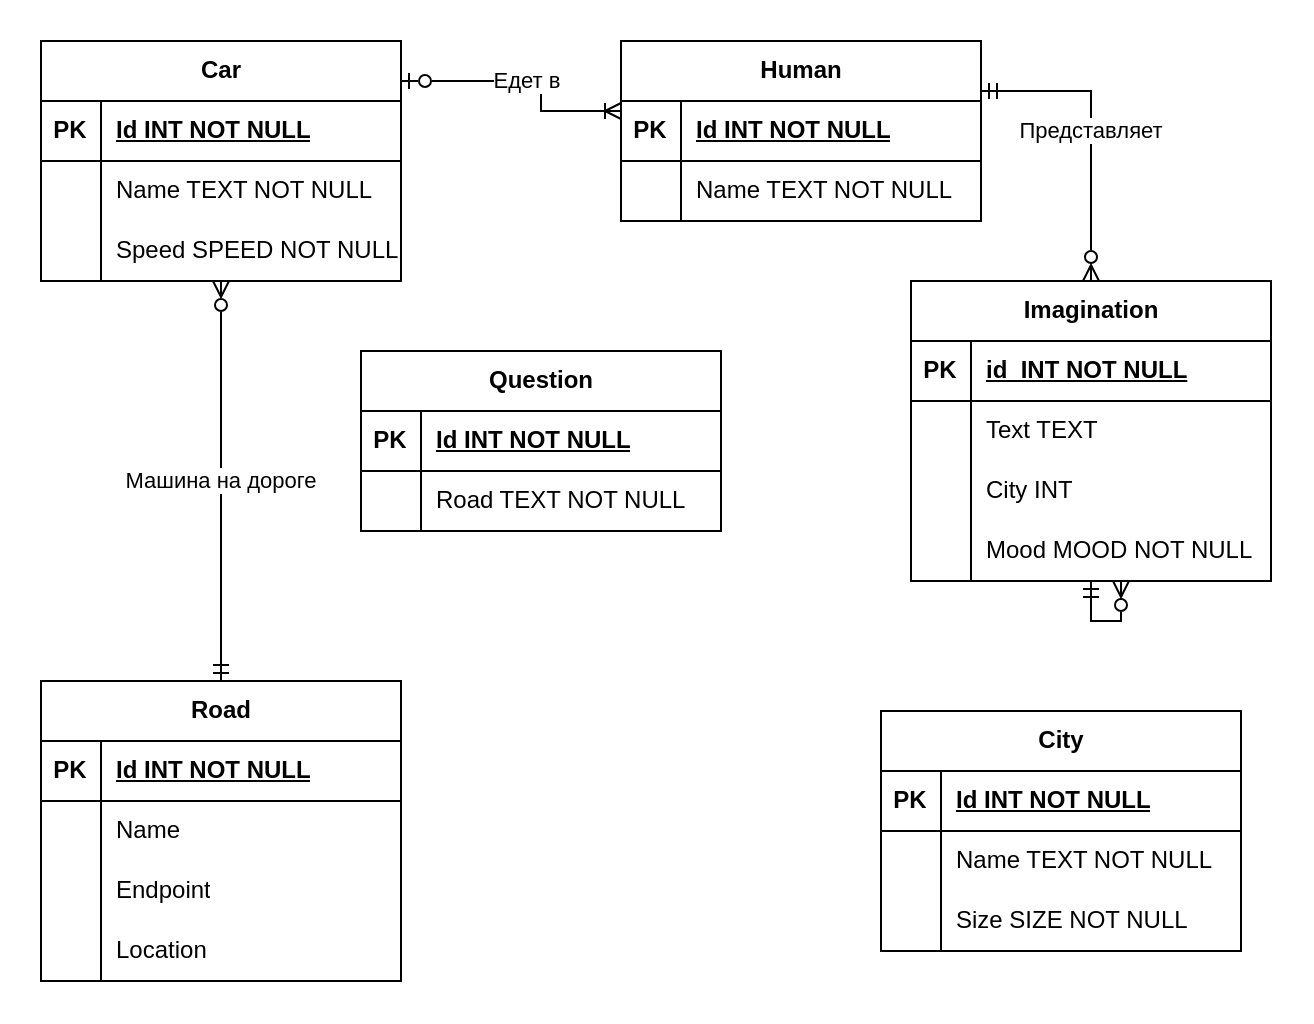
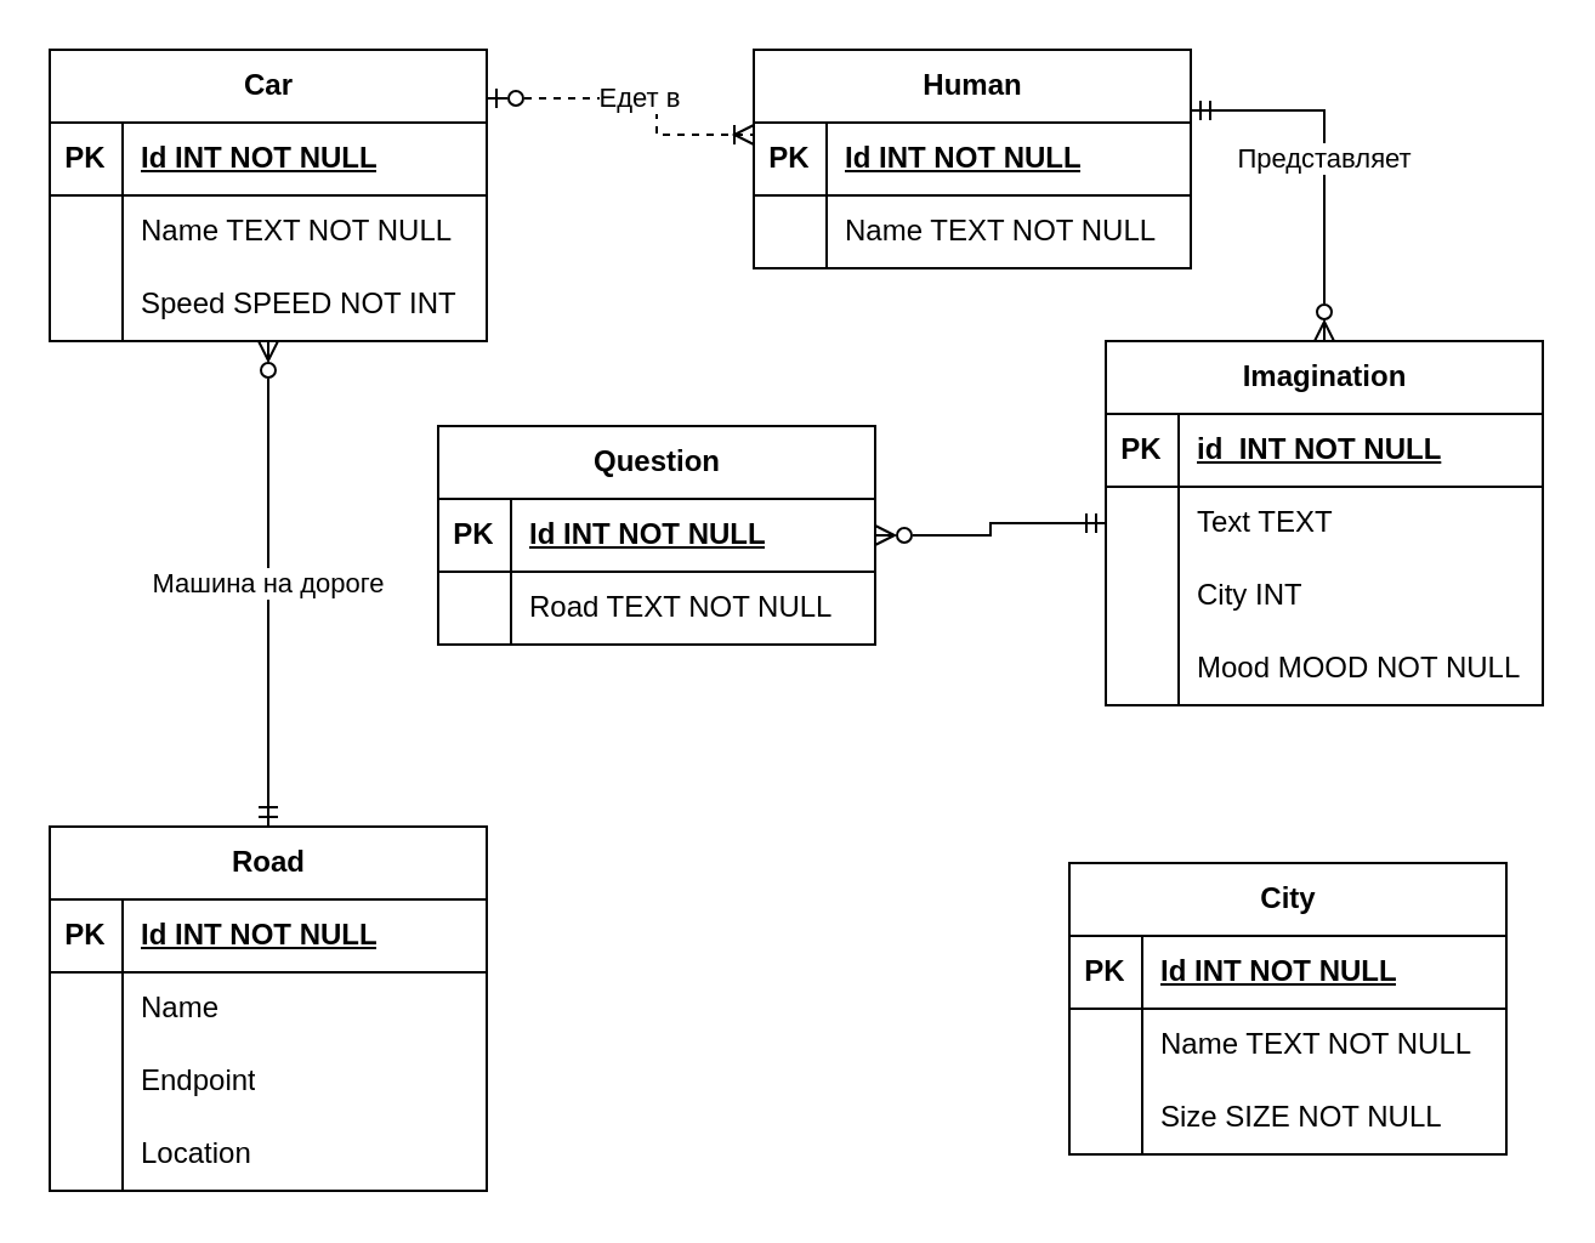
  <mxCell id="0" />
  <mxCell id="1" parent="0" />
- <mxCell id="2" value="" style="edgeStyle=orthogonalEdgeStyle;rounded=0;orthogonalLoop=1;jettySize=auto;html=1;startArrow=ERmandOne;startFill=0;endArrow=ERzeroToMany;endFill=0;" edge="1" parent="1" source="13" target="25"><mxGeometry x="0.004" relative="1" as="geometry"><mxPoint as="offset" /><mxPoint x="315" y="215" as="targetPoint" /></mxGeometry></mxCell>
+ <mxCell id="2" value="" style="edgeStyle=orthogonalEdgeStyle;rounded=0;orthogonalLoop=1;jettySize=auto;html=1;startArrow=ERmandOne;startFill=0;endArrow=ERzeroToMany;endFill=0;" edge="1" parent="1" source="13" target="59"><mxGeometry x="0.004" relative="1" as="geometry"><mxPoint as="offset" /><mxPoint x="315" y="215" as="targetPoint" /></mxGeometry></mxCell>
  <mxCell id="3" value="Машина на дороге" style="edgeStyle=orthogonalEdgeStyle;rounded=0;jumpStyle=none;orthogonalLoop=1;jettySize=auto;html=1;startArrow=ERmandOne;startFill=0;endArrow=ERzeroToMany;endFill=0;" edge="1" parent="1" source="36" target="49"><mxGeometry relative="1" as="geometry"><mxPoint x="205" y="350" as="sourcePoint" /><Array as="points" /></mxGeometry></mxCell>
  <mxCell id="4" value="Представляет" style="edgeStyle=orthogonalEdgeStyle;rounded=0;jumpStyle=none;orthogonalLoop=1;jettySize=auto;html=1;startArrow=ERzeroToMany;startFill=0;endArrow=ERmandOne;endFill=0;" edge="1" parent="1" source="13" target="6"><mxGeometry relative="1" as="geometry"><mxPoint x="595" y="280" as="sourcePoint" /><mxPoint x="475" y="140" as="targetPoint" /><Array as="points"><mxPoint x="545" y="230" /><mxPoint x="545" y="45" /></Array></mxGeometry></mxCell>
- <mxCell id="5" value="Едет в" style="edgeStyle=orthogonalEdgeStyle;rounded=0;jumpStyle=none;orthogonalLoop=1;jettySize=auto;html=1;startArrow=ERzeroToOne;startFill=0;endArrow=ERoneToMany;endFill=0;" edge="1" parent="1" source="49" target="6"><mxGeometry relative="1" as="geometry"><mxPoint x="205" y="160" as="sourcePoint" /><mxPoint x="290" y="-15" as="targetPoint" /><Array as="points"><mxPoint x="270" y="40" /><mxPoint x="270" y="55" /></Array></mxGeometry></mxCell>
+ <mxCell id="5" value="Едет в" style="edgeStyle=orthogonalEdgeStyle;rounded=0;jumpStyle=none;orthogonalLoop=1;jettySize=auto;html=1;startArrow=ERzeroToOne;startFill=0;endArrow=ERoneToMany;endFill=0;dashed=1;" edge="1" parent="1" source="49" target="6"><mxGeometry relative="1" as="geometry"><mxPoint x="205" y="160" as="sourcePoint" /><mxPoint x="290" y="-15" as="targetPoint" /><Array as="points"><mxPoint x="270" y="40" /><mxPoint x="270" y="55" /></Array></mxGeometry></mxCell>
  <mxCell id="6" value="Human" style="shape=table;startSize=30;container=1;collapsible=1;childLayout=tableLayout;fixedRows=1;rowLines=0;fontStyle=1;align=center;resizeLast=1;html=1;" vertex="1" parent="1"><mxGeometry x="310" y="20" width="180" height="90" as="geometry" /></mxCell>
  <mxCell id="7" value="" style="shape=tableRow;horizontal=0;startSize=0;swimlaneHead=0;swimlaneBody=0;fillColor=none;collapsible=0;dropTarget=0;points=[[0,0.5],[1,0.5]];portConstraint=eastwest;top=0;left=0;right=0;bottom=1;" vertex="1" parent="6"><mxGeometry y="30" width="180" height="30" as="geometry" /></mxCell>
  <mxCell id="8" value="PK" style="shape=partialRectangle;connectable=0;fillColor=none;top=0;left=0;bottom=0;right=0;fontStyle=1;overflow=hidden;whiteSpace=wrap;html=1;" vertex="1" parent="7"><mxGeometry width="30" height="30" as="geometry"><mxRectangle width="30" height="30" as="alternateBounds" /></mxGeometry></mxCell>
  <mxCell id="9" value="Id INT NOT NULL" style="shape=partialRectangle;connectable=0;fillColor=none;top=0;left=0;bottom=0;right=0;align=left;spacingLeft=6;fontStyle=5;overflow=hidden;whiteSpace=wrap;html=1;" vertex="1" parent="7"><mxGeometry x="30" width="150" height="30" as="geometry"><mxRectangle width="150" height="30" as="alternateBounds" /></mxGeometry></mxCell>
  <mxCell id="10" value="" style="shape=tableRow;horizontal=0;startSize=0;swimlaneHead=0;swimlaneBody=0;fillColor=none;collapsible=0;dropTarget=0;points=[[0,0.5],[1,0.5]];portConstraint=eastwest;top=0;left=0;right=0;bottom=0;" vertex="1" parent="6"><mxGeometry y="60" width="180" height="30" as="geometry" /></mxCell>
  <mxCell id="11" value="" style="shape=partialRectangle;connectable=0;fillColor=none;top=0;left=0;bottom=0;right=0;editable=1;overflow=hidden;whiteSpace=wrap;html=1;" vertex="1" parent="10"><mxGeometry width="30" height="30" as="geometry"><mxRectangle width="30" height="30" as="alternateBounds" /></mxGeometry></mxCell>
  <mxCell id="12" value="Name TEXT NOT NULL" style="shape=partialRectangle;connectable=0;fillColor=none;top=0;left=0;bottom=0;right=0;align=left;spacingLeft=6;overflow=hidden;whiteSpace=wrap;html=1;" vertex="1" parent="10"><mxGeometry x="30" width="150" height="30" as="geometry"><mxRectangle width="150" height="30" as="alternateBounds" /></mxGeometry></mxCell>
  <mxCell id="13" value="Imagination" style="shape=table;startSize=30;container=1;collapsible=1;childLayout=tableLayout;fixedRows=1;rowLines=0;fontStyle=1;align=center;resizeLast=1;html=1;" vertex="1" parent="1"><mxGeometry x="455" y="140" width="180" height="150" as="geometry" /></mxCell>
  <mxCell id="14" value="" style="shape=tableRow;horizontal=0;startSize=0;swimlaneHead=0;swimlaneBody=0;fillColor=none;collapsible=0;dropTarget=0;points=[[0,0.5],[1,0.5]];portConstraint=eastwest;top=0;left=0;right=0;bottom=1;" vertex="1" parent="13"><mxGeometry y="30" width="180" height="30" as="geometry" /></mxCell>
  <mxCell id="15" value="PK" style="shape=partialRectangle;connectable=0;fillColor=none;top=0;left=0;bottom=0;right=0;fontStyle=1;overflow=hidden;whiteSpace=wrap;html=1;" vertex="1" parent="14"><mxGeometry width="30" height="30" as="geometry"><mxRectangle width="30" height="30" as="alternateBounds" /></mxGeometry></mxCell>
  <mxCell id="16" value="id&amp;nbsp; INT NOT NULL" style="shape=partialRectangle;connectable=0;fillColor=none;top=0;left=0;bottom=0;right=0;align=left;spacingLeft=6;fontStyle=5;overflow=hidden;whiteSpace=wrap;html=1;" vertex="1" parent="14"><mxGeometry x="30" width="150" height="30" as="geometry"><mxRectangle width="150" height="30" as="alternateBounds" /></mxGeometry></mxCell>
  <mxCell id="17" value="" style="shape=tableRow;horizontal=0;startSize=0;swimlaneHead=0;swimlaneBody=0;fillColor=none;collapsible=0;dropTarget=0;points=[[0,0.5],[1,0.5]];portConstraint=eastwest;top=0;left=0;right=0;bottom=0;" vertex="1" parent="13"><mxGeometry y="60" width="180" height="30" as="geometry" /></mxCell>
  <mxCell id="18" value="" style="shape=partialRectangle;connectable=0;fillColor=none;top=0;left=0;bottom=0;right=0;editable=1;overflow=hidden;whiteSpace=wrap;html=1;" vertex="1" parent="17"><mxGeometry width="30" height="30" as="geometry"><mxRectangle width="30" height="30" as="alternateBounds" /></mxGeometry></mxCell>
  <mxCell id="19" value="Text TEXT" style="shape=partialRectangle;connectable=0;fillColor=none;top=0;left=0;bottom=0;right=0;align=left;spacingLeft=6;overflow=hidden;whiteSpace=wrap;html=1;" vertex="1" parent="17"><mxGeometry x="30" width="150" height="30" as="geometry"><mxRectangle width="150" height="30" as="alternateBounds" /></mxGeometry></mxCell>
  <mxCell id="20" value="" style="shape=tableRow;horizontal=0;startSize=0;swimlaneHead=0;swimlaneBody=0;fillColor=none;collapsible=0;dropTarget=0;points=[[0,0.5],[1,0.5]];portConstraint=eastwest;top=0;left=0;right=0;bottom=0;" vertex="1" parent="13"><mxGeometry y="90" width="180" height="30" as="geometry" /></mxCell>
  <mxCell id="21" value="" style="shape=partialRectangle;connectable=0;fillColor=none;top=0;left=0;bottom=0;right=0;editable=1;overflow=hidden;whiteSpace=wrap;html=1;" vertex="1" parent="20"><mxGeometry width="30" height="30" as="geometry"><mxRectangle width="30" height="30" as="alternateBounds" /></mxGeometry></mxCell>
  <mxCell id="22" value="City INT" style="shape=partialRectangle;connectable=0;fillColor=none;top=0;left=0;bottom=0;right=0;align=left;spacingLeft=6;overflow=hidden;whiteSpace=wrap;html=1;" vertex="1" parent="20"><mxGeometry x="30" width="150" height="30" as="geometry"><mxRectangle width="150" height="30" as="alternateBounds" /></mxGeometry></mxCell>
  <mxCell id="23" value="" style="shape=tableRow;horizontal=0;startSize=0;swimlaneHead=0;swimlaneBody=0;fillColor=none;collapsible=0;dropTarget=0;points=[[0,0.5],[1,0.5]];portConstraint=eastwest;top=0;left=0;right=0;bottom=0;" vertex="1" parent="13"><mxGeometry y="120" width="180" height="30" as="geometry" /></mxCell>
  <mxCell id="24" value="" style="shape=partialRectangle;connectable=0;fillColor=none;top=0;left=0;bottom=0;right=0;editable=1;overflow=hidden;whiteSpace=wrap;html=1;" vertex="1" parent="23"><mxGeometry width="30" height="30" as="geometry"><mxRectangle width="30" height="30" as="alternateBounds" /></mxGeometry></mxCell>
  <mxCell id="25" value="Mood MOOD NOT NULL" style="shape=partialRectangle;connectable=0;fillColor=none;top=0;left=0;bottom=0;right=0;align=left;spacingLeft=6;overflow=hidden;whiteSpace=wrap;html=1;" vertex="1" parent="23"><mxGeometry x="30" width="150" height="30" as="geometry"><mxRectangle width="150" height="30" as="alternateBounds" /></mxGeometry></mxCell>
  <mxCell id="26" value="City" style="shape=table;startSize=30;container=1;collapsible=1;childLayout=tableLayout;fixedRows=1;rowLines=0;fontStyle=1;align=center;resizeLast=1;html=1;" vertex="1" parent="1"><mxGeometry x="440" y="355" width="180" height="120" as="geometry" /></mxCell>
  <mxCell id="27" value="" style="shape=tableRow;horizontal=0;startSize=0;swimlaneHead=0;swimlaneBody=0;fillColor=none;collapsible=0;dropTarget=0;points=[[0,0.5],[1,0.5]];portConstraint=eastwest;top=0;left=0;right=0;bottom=1;" vertex="1" parent="26"><mxGeometry y="30" width="180" height="30" as="geometry" /></mxCell>
  <mxCell id="28" value="PK" style="shape=partialRectangle;connectable=0;fillColor=none;top=0;left=0;bottom=0;right=0;fontStyle=1;overflow=hidden;whiteSpace=wrap;html=1;" vertex="1" parent="27"><mxGeometry width="30" height="30" as="geometry"><mxRectangle width="30" height="30" as="alternateBounds" /></mxGeometry></mxCell>
  <mxCell id="29" value="Id INT NOT NULL" style="shape=partialRectangle;connectable=0;fillColor=none;top=0;left=0;bottom=0;right=0;align=left;spacingLeft=6;fontStyle=5;overflow=hidden;whiteSpace=wrap;html=1;" vertex="1" parent="27"><mxGeometry x="30" width="150" height="30" as="geometry"><mxRectangle width="150" height="30" as="alternateBounds" /></mxGeometry></mxCell>
  <mxCell id="30" value="" style="shape=tableRow;horizontal=0;startSize=0;swimlaneHead=0;swimlaneBody=0;fillColor=none;collapsible=0;dropTarget=0;points=[[0,0.5],[1,0.5]];portConstraint=eastwest;top=0;left=0;right=0;bottom=0;" vertex="1" parent="26"><mxGeometry y="60" width="180" height="30" as="geometry" /></mxCell>
  <mxCell id="31" value="&lt;span style=&quot;white-space: pre;&quot;&gt; &lt;/span&gt;" style="shape=partialRectangle;connectable=0;fillColor=none;top=0;left=0;bottom=0;right=0;editable=1;overflow=hidden;whiteSpace=wrap;html=1;" vertex="1" parent="30"><mxGeometry width="30" height="30" as="geometry"><mxRectangle width="30" height="30" as="alternateBounds" /></mxGeometry></mxCell>
  <mxCell id="32" value="Name TEXT NOT NULL" style="shape=partialRectangle;connectable=0;fillColor=none;top=0;left=0;bottom=0;right=0;align=left;spacingLeft=6;overflow=hidden;whiteSpace=wrap;html=1;" vertex="1" parent="30"><mxGeometry x="30" width="150" height="30" as="geometry"><mxRectangle width="150" height="30" as="alternateBounds" /></mxGeometry></mxCell>
  <mxCell id="33" value="" style="shape=tableRow;horizontal=0;startSize=0;swimlaneHead=0;swimlaneBody=0;fillColor=none;collapsible=0;dropTarget=0;points=[[0,0.5],[1,0.5]];portConstraint=eastwest;top=0;left=0;right=0;bottom=0;" vertex="1" parent="26"><mxGeometry y="90" width="180" height="30" as="geometry" /></mxCell>
  <mxCell id="34" value="" style="shape=partialRectangle;connectable=0;fillColor=none;top=0;left=0;bottom=0;right=0;editable=1;overflow=hidden;whiteSpace=wrap;html=1;" vertex="1" parent="33"><mxGeometry width="30" height="30" as="geometry"><mxRectangle width="30" height="30" as="alternateBounds" /></mxGeometry></mxCell>
  <mxCell id="35" value="Size SIZE NOT NULL" style="shape=partialRectangle;connectable=0;fillColor=none;top=0;left=0;bottom=0;right=0;align=left;spacingLeft=6;overflow=hidden;whiteSpace=wrap;html=1;" vertex="1" parent="33"><mxGeometry x="30" width="150" height="30" as="geometry"><mxRectangle width="150" height="30" as="alternateBounds" /></mxGeometry></mxCell>
  <mxCell id="36" value="Road" style="shape=table;startSize=30;container=1;collapsible=1;childLayout=tableLayout;fixedRows=1;rowLines=0;fontStyle=1;align=center;resizeLast=1;html=1;" vertex="1" parent="1"><mxGeometry x="20" y="340" width="180" height="150" as="geometry" /></mxCell>
  <mxCell id="37" value="" style="shape=tableRow;horizontal=0;startSize=0;swimlaneHead=0;swimlaneBody=0;fillColor=none;collapsible=0;dropTarget=0;points=[[0,0.5],[1,0.5]];portConstraint=eastwest;top=0;left=0;right=0;bottom=1;" vertex="1" parent="36"><mxGeometry y="30" width="180" height="30" as="geometry" /></mxCell>
  <mxCell id="38" value="PK" style="shape=partialRectangle;connectable=0;fillColor=none;top=0;left=0;bottom=0;right=0;fontStyle=1;overflow=hidden;whiteSpace=wrap;html=1;" vertex="1" parent="37"><mxGeometry width="30" height="30" as="geometry"><mxRectangle width="30" height="30" as="alternateBounds" /></mxGeometry></mxCell>
  <mxCell id="39" value="Id INT NOT NULL" style="shape=partialRectangle;connectable=0;fillColor=none;top=0;left=0;bottom=0;right=0;align=left;spacingLeft=6;fontStyle=5;overflow=hidden;whiteSpace=wrap;html=1;" vertex="1" parent="37"><mxGeometry x="30" width="150" height="30" as="geometry"><mxRectangle width="150" height="30" as="alternateBounds" /></mxGeometry></mxCell>
  <mxCell id="40" value="" style="shape=tableRow;horizontal=0;startSize=0;swimlaneHead=0;swimlaneBody=0;fillColor=none;collapsible=0;dropTarget=0;points=[[0,0.5],[1,0.5]];portConstraint=eastwest;top=0;left=0;right=0;bottom=0;" vertex="1" parent="36"><mxGeometry y="60" width="180" height="30" as="geometry" /></mxCell>
  <mxCell id="41" value="" style="shape=partialRectangle;connectable=0;fillColor=none;top=0;left=0;bottom=0;right=0;editable=1;overflow=hidden;whiteSpace=wrap;html=1;" vertex="1" parent="40"><mxGeometry width="30" height="30" as="geometry"><mxRectangle width="30" height="30" as="alternateBounds" /></mxGeometry></mxCell>
  <mxCell id="42" value="Name" style="shape=partialRectangle;connectable=0;fillColor=none;top=0;left=0;bottom=0;right=0;align=left;spacingLeft=6;overflow=hidden;whiteSpace=wrap;html=1;" vertex="1" parent="40"><mxGeometry x="30" width="150" height="30" as="geometry"><mxRectangle width="150" height="30" as="alternateBounds" /></mxGeometry></mxCell>
  <mxCell id="43" value="" style="shape=tableRow;horizontal=0;startSize=0;swimlaneHead=0;swimlaneBody=0;fillColor=none;collapsible=0;dropTarget=0;points=[[0,0.5],[1,0.5]];portConstraint=eastwest;top=0;left=0;right=0;bottom=0;" vertex="1" parent="36"><mxGeometry y="90" width="180" height="30" as="geometry" /></mxCell>
  <mxCell id="44" value="" style="shape=partialRectangle;connectable=0;fillColor=none;top=0;left=0;bottom=0;right=0;editable=1;overflow=hidden;whiteSpace=wrap;html=1;" vertex="1" parent="43"><mxGeometry width="30" height="30" as="geometry"><mxRectangle width="30" height="30" as="alternateBounds" /></mxGeometry></mxCell>
  <mxCell id="45" value="Endpoint" style="shape=partialRectangle;connectable=0;fillColor=none;top=0;left=0;bottom=0;right=0;align=left;spacingLeft=6;overflow=hidden;whiteSpace=wrap;html=1;" vertex="1" parent="43"><mxGeometry x="30" width="150" height="30" as="geometry"><mxRectangle width="150" height="30" as="alternateBounds" /></mxGeometry></mxCell>
  <mxCell id="46" value="" style="shape=tableRow;horizontal=0;startSize=0;swimlaneHead=0;swimlaneBody=0;fillColor=none;collapsible=0;dropTarget=0;points=[[0,0.5],[1,0.5]];portConstraint=eastwest;top=0;left=0;right=0;bottom=0;" vertex="1" parent="36"><mxGeometry y="120" width="180" height="30" as="geometry" /></mxCell>
  <mxCell id="47" value="" style="shape=partialRectangle;connectable=0;fillColor=none;top=0;left=0;bottom=0;right=0;editable=1;overflow=hidden;whiteSpace=wrap;html=1;" vertex="1" parent="46"><mxGeometry width="30" height="30" as="geometry"><mxRectangle width="30" height="30" as="alternateBounds" /></mxGeometry></mxCell>
  <mxCell id="48" value="Location" style="shape=partialRectangle;connectable=0;fillColor=none;top=0;left=0;bottom=0;right=0;align=left;spacingLeft=6;overflow=hidden;whiteSpace=wrap;html=1;" vertex="1" parent="46"><mxGeometry x="30" width="150" height="30" as="geometry"><mxRectangle width="150" height="30" as="alternateBounds" /></mxGeometry></mxCell>
  <mxCell id="49" value="Car" style="shape=table;startSize=30;container=1;collapsible=1;childLayout=tableLayout;fixedRows=1;rowLines=0;fontStyle=1;align=center;resizeLast=1;html=1;" vertex="1" parent="1"><mxGeometry x="20" y="20" width="180" height="120" as="geometry" /></mxCell>
  <mxCell id="50" value="" style="shape=tableRow;horizontal=0;startSize=0;swimlaneHead=0;swimlaneBody=0;fillColor=none;collapsible=0;dropTarget=0;points=[[0,0.5],[1,0.5]];portConstraint=eastwest;top=0;left=0;right=0;bottom=1;" vertex="1" parent="49"><mxGeometry y="30" width="180" height="30" as="geometry" /></mxCell>
  <mxCell id="51" value="PK" style="shape=partialRectangle;connectable=0;fillColor=none;top=0;left=0;bottom=0;right=0;fontStyle=1;overflow=hidden;whiteSpace=wrap;html=1;" vertex="1" parent="50"><mxGeometry width="30" height="30" as="geometry"><mxRectangle width="30" height="30" as="alternateBounds" /></mxGeometry></mxCell>
  <mxCell id="52" value="Id INT NOT NULL" style="shape=partialRectangle;connectable=0;fillColor=none;top=0;left=0;bottom=0;right=0;align=left;spacingLeft=6;fontStyle=5;overflow=hidden;whiteSpace=wrap;html=1;" vertex="1" parent="50"><mxGeometry x="30" width="150" height="30" as="geometry"><mxRectangle width="150" height="30" as="alternateBounds" /></mxGeometry></mxCell>
  <mxCell id="53" value="" style="shape=tableRow;horizontal=0;startSize=0;swimlaneHead=0;swimlaneBody=0;fillColor=none;collapsible=0;dropTarget=0;points=[[0,0.5],[1,0.5]];portConstraint=eastwest;top=0;left=0;right=0;bottom=0;" vertex="1" parent="49"><mxGeometry y="60" width="180" height="30" as="geometry" /></mxCell>
  <mxCell id="54" value="" style="shape=partialRectangle;connectable=0;fillColor=none;top=0;left=0;bottom=0;right=0;editable=1;overflow=hidden;whiteSpace=wrap;html=1;" vertex="1" parent="53"><mxGeometry width="30" height="30" as="geometry"><mxRectangle width="30" height="30" as="alternateBounds" /></mxGeometry></mxCell>
  <mxCell id="55" value="Name TEXT NOT NULL" style="shape=partialRectangle;connectable=0;fillColor=none;top=0;left=0;bottom=0;right=0;align=left;spacingLeft=6;overflow=hidden;whiteSpace=wrap;html=1;" vertex="1" parent="53"><mxGeometry x="30" width="150" height="30" as="geometry"><mxRectangle width="150" height="30" as="alternateBounds" /></mxGeometry></mxCell>
  <mxCell id="56" value="" style="shape=tableRow;horizontal=0;startSize=0;swimlaneHead=0;swimlaneBody=0;fillColor=none;collapsible=0;dropTarget=0;points=[[0,0.5],[1,0.5]];portConstraint=eastwest;top=0;left=0;right=0;bottom=0;" vertex="1" parent="49"><mxGeometry y="90" width="180" height="30" as="geometry" /></mxCell>
  <mxCell id="57" value="" style="shape=partialRectangle;connectable=0;fillColor=none;top=0;left=0;bottom=0;right=0;editable=1;overflow=hidden;whiteSpace=wrap;html=1;" vertex="1" parent="56"><mxGeometry width="30" height="30" as="geometry"><mxRectangle width="30" height="30" as="alternateBounds" /></mxGeometry></mxCell>
- <mxCell id="58" value="Speed SPEED NOT NULL" style="shape=partialRectangle;connectable=0;fillColor=none;top=0;left=0;bottom=0;right=0;align=left;spacingLeft=6;overflow=hidden;whiteSpace=wrap;html=1;" vertex="1" parent="56"><mxGeometry x="30" width="150" height="30" as="geometry"><mxRectangle width="150" height="30" as="alternateBounds" /></mxGeometry></mxCell>
+ <mxCell id="58" value="Speed SPEED NOT INT" style="shape=partialRectangle;connectable=0;fillColor=none;top=0;left=0;bottom=0;right=0;align=left;spacingLeft=6;overflow=hidden;whiteSpace=wrap;html=1;" vertex="1" parent="56"><mxGeometry x="30" width="150" height="30" as="geometry"><mxRectangle width="150" height="30" as="alternateBounds" /></mxGeometry></mxCell>
  <mxCell id="59" value="Question&lt;br&gt;" style="shape=table;startSize=30;container=1;collapsible=1;childLayout=tableLayout;fixedRows=1;rowLines=0;fontStyle=1;align=center;resizeLast=1;html=1;" vertex="1" parent="1"><mxGeometry x="180" y="175" width="180" height="90" as="geometry" /></mxCell>
  <mxCell id="60" value="" style="shape=tableRow;horizontal=0;startSize=0;swimlaneHead=0;swimlaneBody=0;fillColor=none;collapsible=0;dropTarget=0;points=[[0,0.5],[1,0.5]];portConstraint=eastwest;top=0;left=0;right=0;bottom=1;" vertex="1" parent="59"><mxGeometry y="30" width="180" height="30" as="geometry" /></mxCell>
  <mxCell id="61" value="PK" style="shape=partialRectangle;connectable=0;fillColor=none;top=0;left=0;bottom=0;right=0;fontStyle=1;overflow=hidden;whiteSpace=wrap;html=1;" vertex="1" parent="60"><mxGeometry width="30" height="30" as="geometry"><mxRectangle width="30" height="30" as="alternateBounds" /></mxGeometry></mxCell>
  <mxCell id="62" value="Id INT NOT NULL" style="shape=partialRectangle;connectable=0;fillColor=none;top=0;left=0;bottom=0;right=0;align=left;spacingLeft=6;fontStyle=5;overflow=hidden;whiteSpace=wrap;html=1;" vertex="1" parent="60"><mxGeometry x="30" width="150" height="30" as="geometry"><mxRectangle width="150" height="30" as="alternateBounds" /></mxGeometry></mxCell>
  <mxCell id="63" value="" style="shape=tableRow;horizontal=0;startSize=0;swimlaneHead=0;swimlaneBody=0;fillColor=none;collapsible=0;dropTarget=0;points=[[0,0.5],[1,0.5]];portConstraint=eastwest;top=0;left=0;right=0;bottom=0;" vertex="1" parent="59"><mxGeometry y="60" width="180" height="30" as="geometry" /></mxCell>
  <mxCell id="64" value="" style="shape=partialRectangle;connectable=0;fillColor=none;top=0;left=0;bottom=0;right=0;editable=1;overflow=hidden;whiteSpace=wrap;html=1;" vertex="1" parent="63"><mxGeometry width="30" height="30" as="geometry"><mxRectangle width="30" height="30" as="alternateBounds" /></mxGeometry></mxCell>
  <mxCell id="65" value="Road TEXT NOT NULL" style="shape=partialRectangle;connectable=0;fillColor=none;top=0;left=0;bottom=0;right=0;align=left;spacingLeft=6;overflow=hidden;whiteSpace=wrap;html=1;" vertex="1" parent="63"><mxGeometry x="30" width="150" height="30" as="geometry"><mxRectangle width="150" height="30" as="alternateBounds" /></mxGeometry></mxCell>
